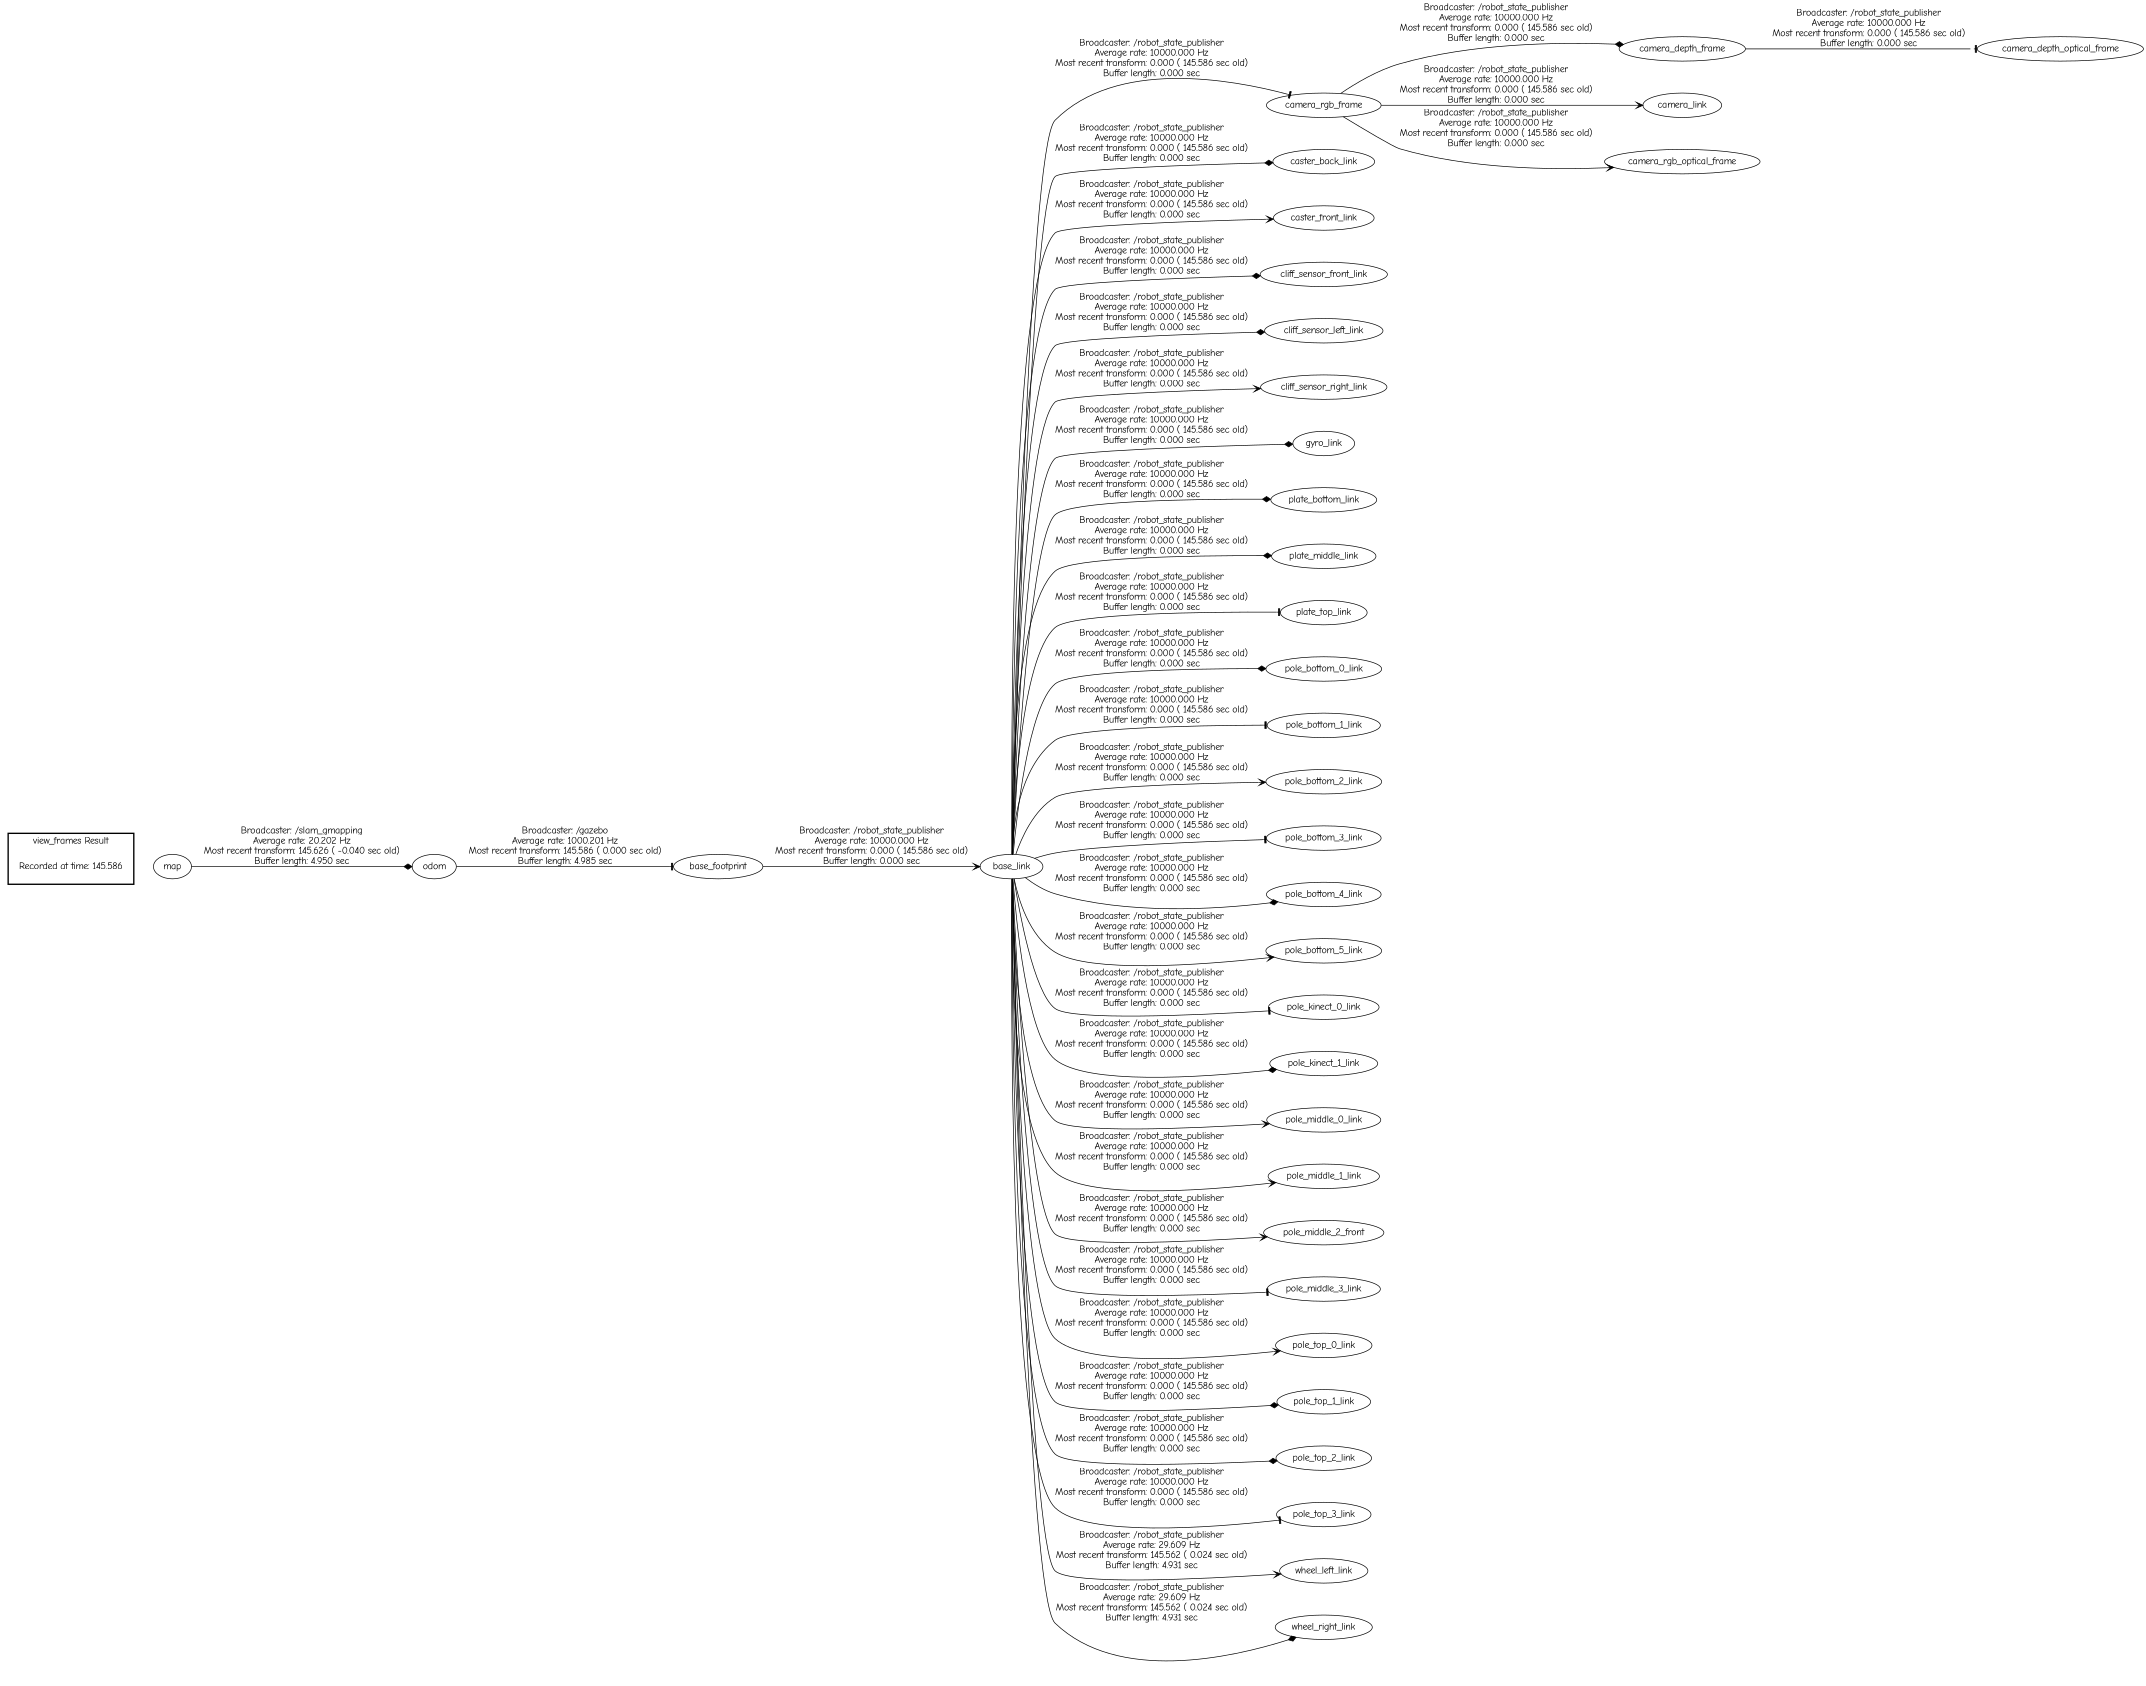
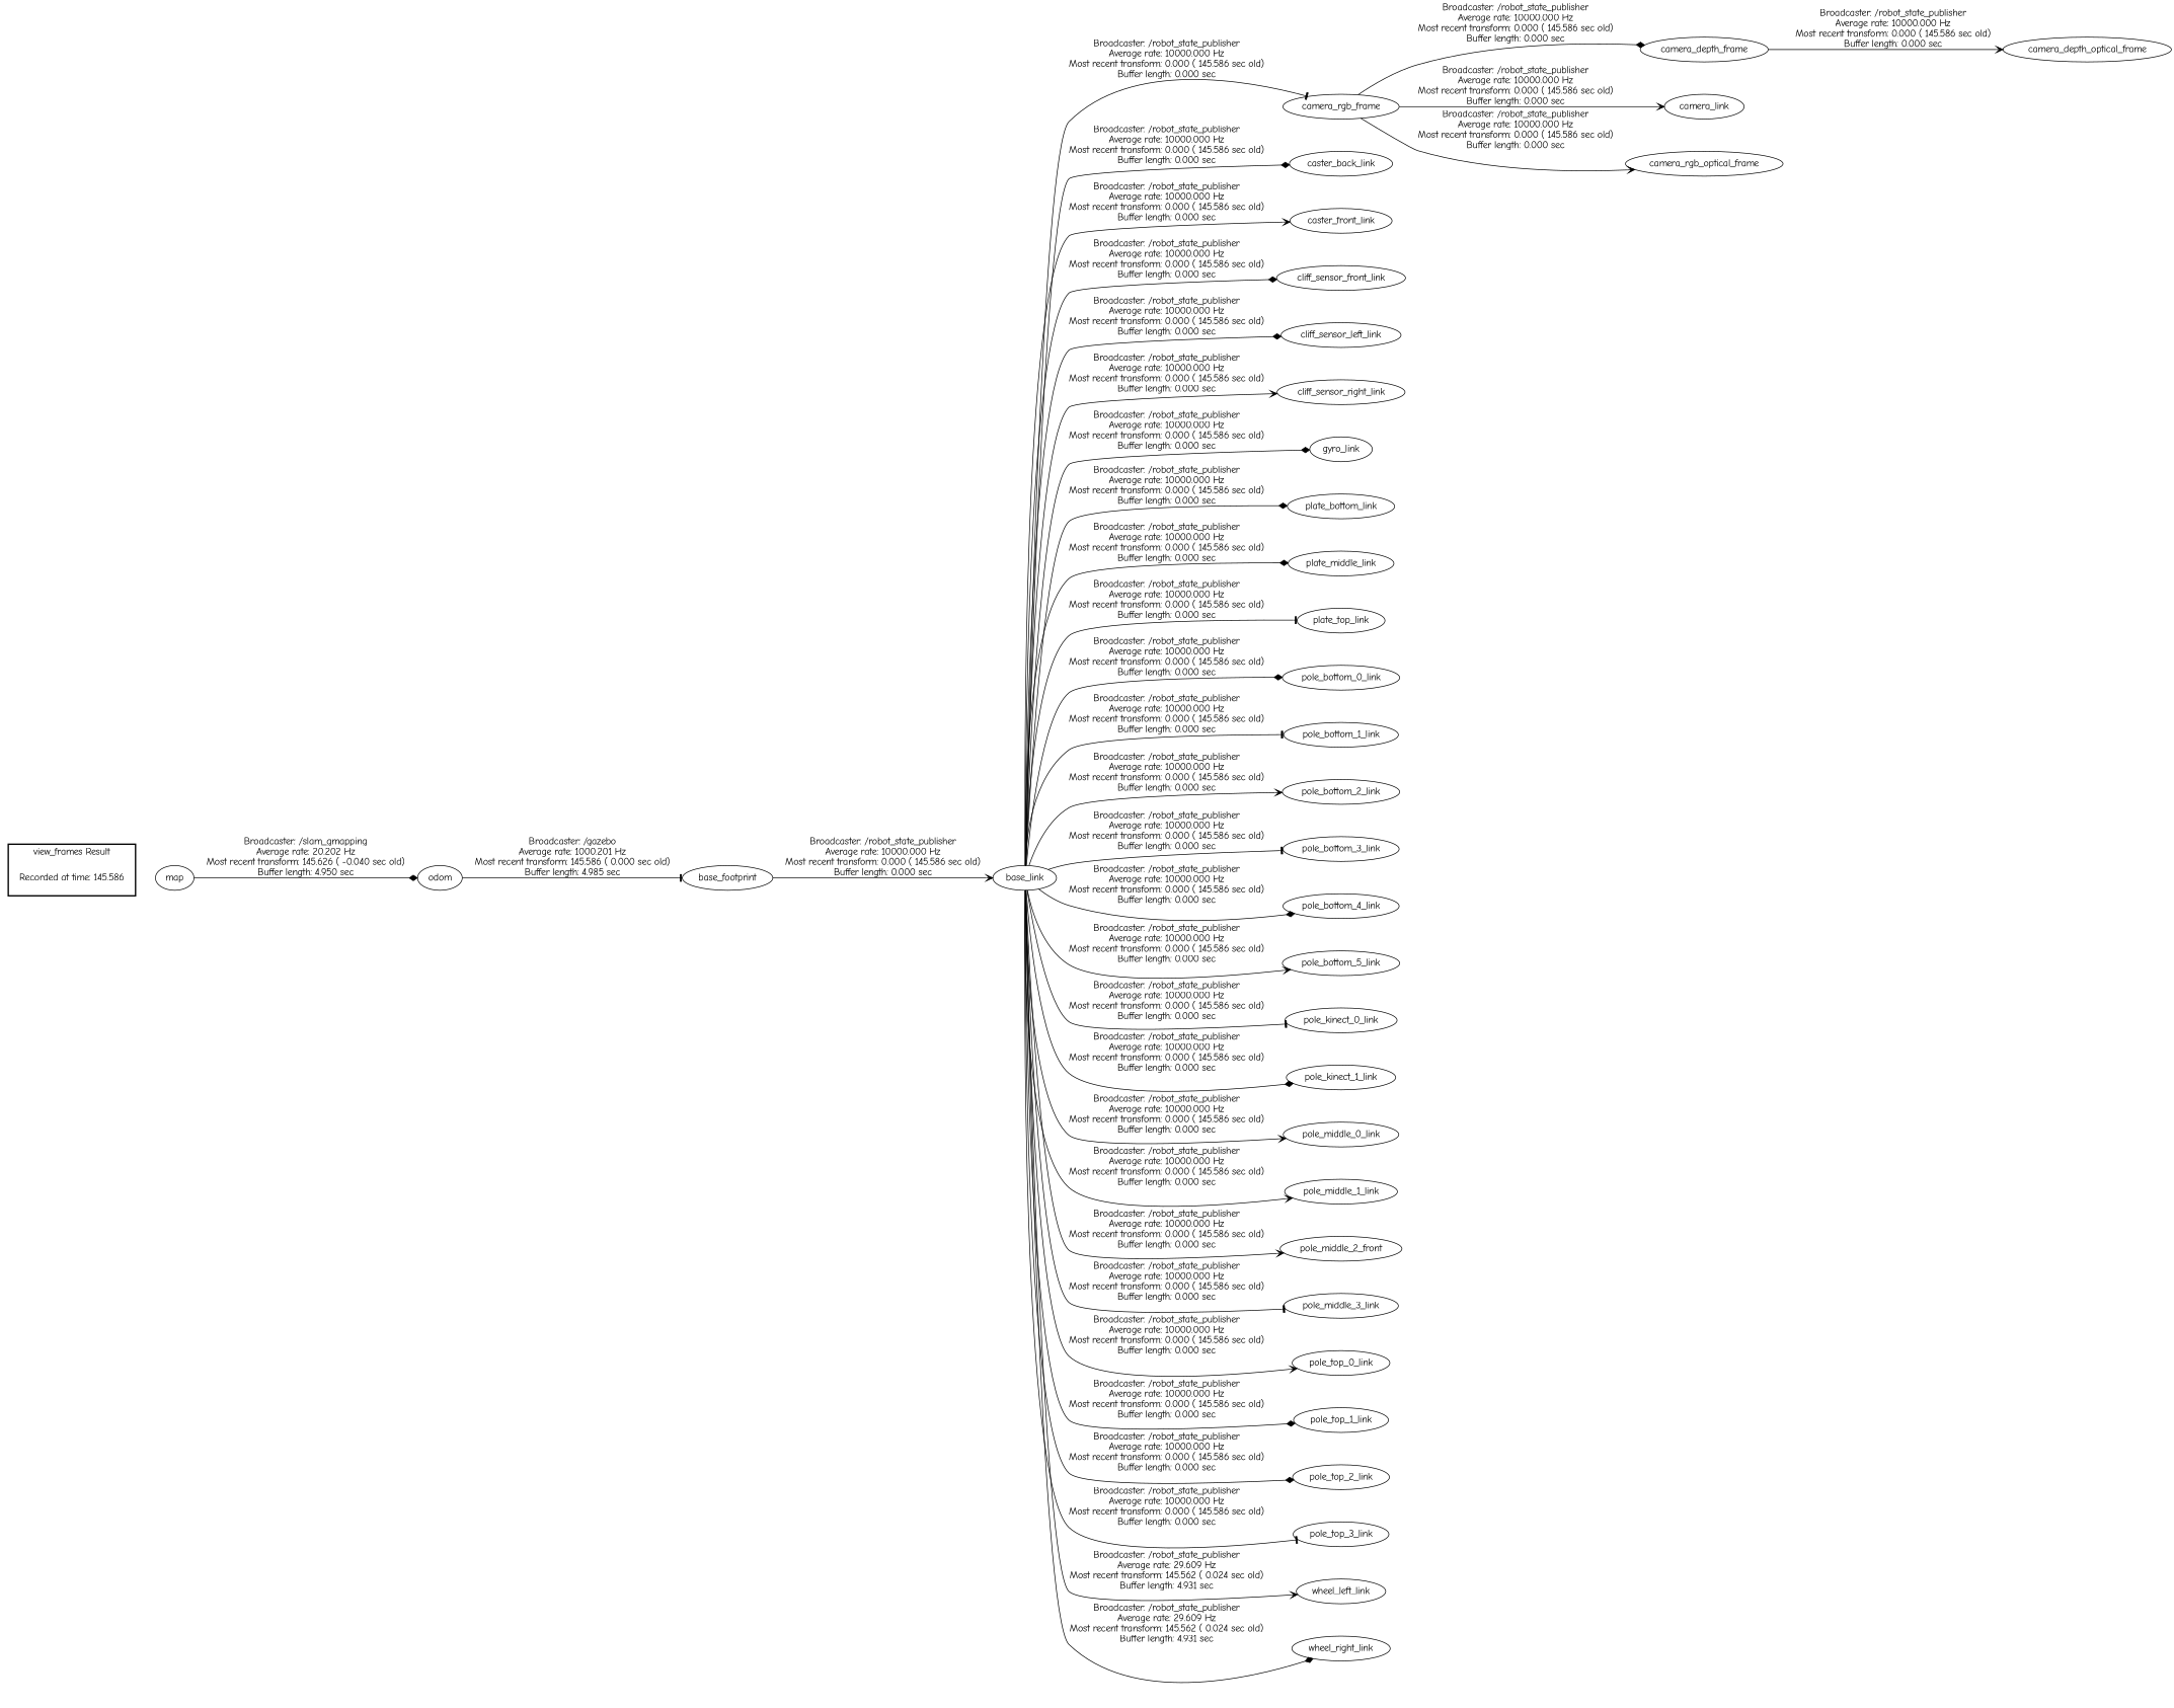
  digraph {
    fontname="Comic Neue"
    rankdir=LR
    node [fontname="Comic Neue"]
    edge [fontname="Comic Neue" arrowhead=diamond]
    "Recorded at time: 145.586" [shape=plaintext]
    map
    base_footprint
    base_link
    camera_rgb_frame
    caster_back_link
    caster_front_link
    cliff_sensor_front_link
    cliff_sensor_left_link
    cliff_sensor_right_link
    gyro_link
    plate_bottom_link
    plate_middle_link
    plate_top_link
    pole_bottom_0_link
    pole_bottom_1_link
    pole_bottom_2_link
    pole_bottom_3_link
    pole_bottom_4_link
    pole_bottom_5_link
    pole_kinect_0_link
    pole_kinect_1_link
    pole_middle_0_link
    pole_middle_1_link
    n25 [label=pole_middle_2_front]
    pole_middle_3_link
    pole_top_0_link
    pole_top_1_link
    pole_top_2_link
    pole_top_3_link
    wheel_left_link
    wheel_right_link
    camera_depth_frame
    camera_link
    camera_rgb_optical_frame
    odom
    camera_depth_optical_frame
    subgraph cluster_1 {
      color=black
      label="view_frames Result"
      style=bold
      "Recorded at time: 145.586"
    }
    "Recorded at time: 145.586" -> map [style=invis arrowhead=""]
    map -> odom [label="Broadcaster: /slam_gmapping\nAverage rate: 20.202 Hz\nMost recent transform: 145.626 ( -0.040 sec old)\nBuffer length: 4.950 sec\n"]
    base_footprint -> base_link [arrowhead=vee label="Broadcaster: /robot_state_publisher\nAverage rate: 10000.000 Hz\nMost recent transform: 0.000 ( 145.586 sec old)\nBuffer length: 0.000 sec\n"]
    base_link -> camera_rgb_frame [arrowhead=tee label="Broadcaster: /robot_state_publisher\nAverage rate: 10000.000 Hz\nMost recent transform: 0.000 ( 145.586 sec old)\nBuffer length: 0.000 sec\n"]
    base_link -> caster_back_link [label="Broadcaster: /robot_state_publisher\nAverage rate: 10000.000 Hz\nMost recent transform: 0.000 ( 145.586 sec old)\nBuffer length: 0.000 sec\n"]
    base_link -> caster_front_link [arrowhead=vee label="Broadcaster: /robot_state_publisher\nAverage rate: 10000.000 Hz\nMost recent transform: 0.000 ( 145.586 sec old)\nBuffer length: 0.000 sec\n"]
    base_link -> cliff_sensor_front_link [label="Broadcaster: /robot_state_publisher\nAverage rate: 10000.000 Hz\nMost recent transform: 0.000 ( 145.586 sec old)\nBuffer length: 0.000 sec\n"]
    base_link -> cliff_sensor_left_link [label="Broadcaster: /robot_state_publisher\nAverage rate: 10000.000 Hz\nMost recent transform: 0.000 ( 145.586 sec old)\nBuffer length: 0.000 sec\n"]
    base_link -> cliff_sensor_right_link [arrowhead=vee label="Broadcaster: /robot_state_publisher\nAverage rate: 10000.000 Hz\nMost recent transform: 0.000 ( 145.586 sec old)\nBuffer length: 0.000 sec\n"]
    base_link -> gyro_link [label="Broadcaster: /robot_state_publisher\nAverage rate: 10000.000 Hz\nMost recent transform: 0.000 ( 145.586 sec old)\nBuffer length: 0.000 sec\n"]
    base_link -> plate_bottom_link [label="Broadcaster: /robot_state_publisher\nAverage rate: 10000.000 Hz\nMost recent transform: 0.000 ( 145.586 sec old)\nBuffer length: 0.000 sec\n"]
    base_link -> plate_middle_link [label="Broadcaster: /robot_state_publisher\nAverage rate: 10000.000 Hz\nMost recent transform: 0.000 ( 145.586 sec old)\nBuffer length: 0.000 sec\n"]
    base_link -> plate_top_link [arrowhead=tee label="Broadcaster: /robot_state_publisher\nAverage rate: 10000.000 Hz\nMost recent transform: 0.000 ( 145.586 sec old)\nBuffer length: 0.000 sec\n"]
    base_link -> pole_bottom_0_link [label="Broadcaster: /robot_state_publisher\nAverage rate: 10000.000 Hz\nMost recent transform: 0.000 ( 145.586 sec old)\nBuffer length: 0.000 sec\n"]
    base_link -> pole_bottom_1_link [arrowhead=tee label="Broadcaster: /robot_state_publisher\nAverage rate: 10000.000 Hz\nMost recent transform: 0.000 ( 145.586 sec old)\nBuffer length: 0.000 sec\n"]
    base_link -> pole_bottom_2_link [arrowhead=vee label="Broadcaster: /robot_state_publisher\nAverage rate: 10000.000 Hz\nMost recent transform: 0.000 ( 145.586 sec old)\nBuffer length: 0.000 sec\n"]
    base_link -> pole_bottom_3_link [arrowhead=tee label="Broadcaster: /robot_state_publisher\nAverage rate: 10000.000 Hz\nMost recent transform: 0.000 ( 145.586 sec old)\nBuffer length: 0.000 sec\n"]
    base_link -> pole_bottom_4_link [label="Broadcaster: /robot_state_publisher\nAverage rate: 10000.000 Hz\nMost recent transform: 0.000 ( 145.586 sec old)\nBuffer length: 0.000 sec\n"]
    base_link -> pole_bottom_5_link [arrowhead=vee label="Broadcaster: /robot_state_publisher\nAverage rate: 10000.000 Hz\nMost recent transform: 0.000 ( 145.586 sec old)\nBuffer length: 0.000 sec\n"]
    base_link -> pole_kinect_0_link [arrowhead=tee label="Broadcaster: /robot_state_publisher\nAverage rate: 10000.000 Hz\nMost recent transform: 0.000 ( 145.586 sec old)\nBuffer length: 0.000 sec\n"]
    base_link -> pole_kinect_1_link [label="Broadcaster: /robot_state_publisher\nAverage rate: 10000.000 Hz\nMost recent transform: 0.000 ( 145.586 sec old)\nBuffer length: 0.000 sec\n"]
    base_link -> pole_middle_0_link [arrowhead=vee label="Broadcaster: /robot_state_publisher\nAverage rate: 10000.000 Hz\nMost recent transform: 0.000 ( 145.586 sec old)\nBuffer length: 0.000 sec\n"]
    base_link -> pole_middle_1_link [arrowhead=vee label="Broadcaster: /robot_state_publisher\nAverage rate: 10000.000 Hz\nMost recent transform: 0.000 ( 145.586 sec old)\nBuffer length: 0.000 sec\n"]
    base_link -> n25 [arrowhead=vee label="Broadcaster: /robot_state_publisher\nAverage rate: 10000.000 Hz\nMost recent transform: 0.000 ( 145.586 sec old)\nBuffer length: 0.000 sec\n"]
    base_link -> pole_middle_3_link [arrowhead=tee label="Broadcaster: /robot_state_publisher\nAverage rate: 10000.000 Hz\nMost recent transform: 0.000 ( 145.586 sec old)\nBuffer length: 0.000 sec\n"]
    base_link -> pole_top_0_link [arrowhead=vee label="Broadcaster: /robot_state_publisher\nAverage rate: 10000.000 Hz\nMost recent transform: 0.000 ( 145.586 sec old)\nBuffer length: 0.000 sec\n"]
    base_link -> pole_top_1_link [label="Broadcaster: /robot_state_publisher\nAverage rate: 10000.000 Hz\nMost recent transform: 0.000 ( 145.586 sec old)\nBuffer length: 0.000 sec\n"]
    base_link -> pole_top_2_link [label="Broadcaster: /robot_state_publisher\nAverage rate: 10000.000 Hz\nMost recent transform: 0.000 ( 145.586 sec old)\nBuffer length: 0.000 sec\n"]
    base_link -> pole_top_3_link [arrowhead=tee label="Broadcaster: /robot_state_publisher\nAverage rate: 10000.000 Hz\nMost recent transform: 0.000 ( 145.586 sec old)\nBuffer length: 0.000 sec\n"]
    base_link -> wheel_left_link [arrowhead=vee label="Broadcaster: /robot_state_publisher\nAverage rate: 29.609 Hz\nMost recent transform: 145.562 ( 0.024 sec old)\nBuffer length: 4.931 sec\n"]
    base_link -> wheel_right_link [label="Broadcaster: /robot_state_publisher\nAverage rate: 29.609 Hz\nMost recent transform: 145.562 ( 0.024 sec old)\nBuffer length: 4.931 sec\n"]
    camera_rgb_frame -> camera_depth_frame [label="Broadcaster: /robot_state_publisher\nAverage rate: 10000.000 Hz\nMost recent transform: 0.000 ( 145.586 sec old)\nBuffer length: 0.000 sec\n"]
    camera_rgb_frame -> camera_link [arrowhead=vee label="Broadcaster: /robot_state_publisher\nAverage rate: 10000.000 Hz\nMost recent transform: 0.000 ( 145.586 sec old)\nBuffer length: 0.000 sec\n"]
    camera_rgb_frame -> camera_rgb_optical_frame [arrowhead=vee label="Broadcaster: /robot_state_publisher\nAverage rate: 10000.000 Hz\nMost recent transform: 0.000 ( 145.586 sec old)\nBuffer length: 0.000 sec\n"]
-   camera_depth_frame -> camera_depth_optical_frame [arrowhead=tee label="Broadcaster: /robot_state_publisher\nAverage rate: 10000.000 Hz\nMost recent transform: 0.000 ( 145.586 sec old)\nBuffer length: 0.000 sec\n"]
+   camera_depth_frame -> camera_depth_optical_frame [arrowhead=vee label="Broadcaster: /robot_state_publisher\nAverage rate: 10000.000 Hz\nMost recent transform: 0.000 ( 145.586 sec old)\nBuffer length: 0.000 sec\n"]
    odom -> base_footprint [arrowhead=tee label="Broadcaster: /gazebo\nAverage rate: 1000.201 Hz\nMost recent transform: 145.586 ( 0.000 sec old)\nBuffer length: 4.985 sec\n"]
  }
